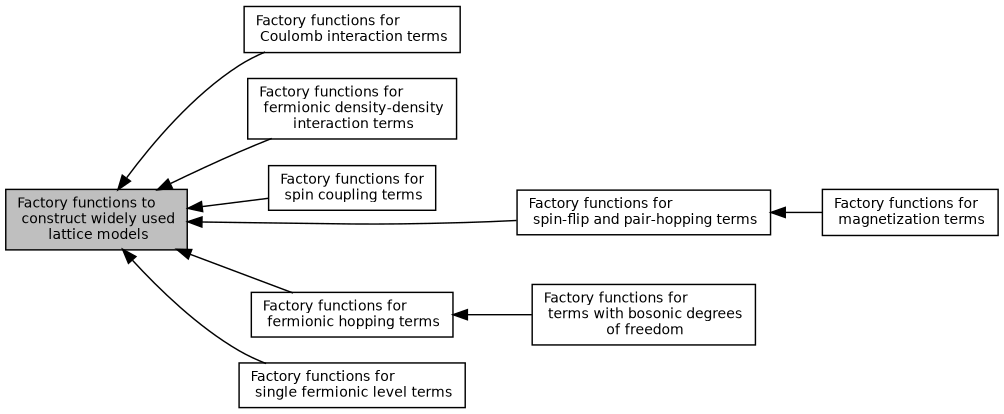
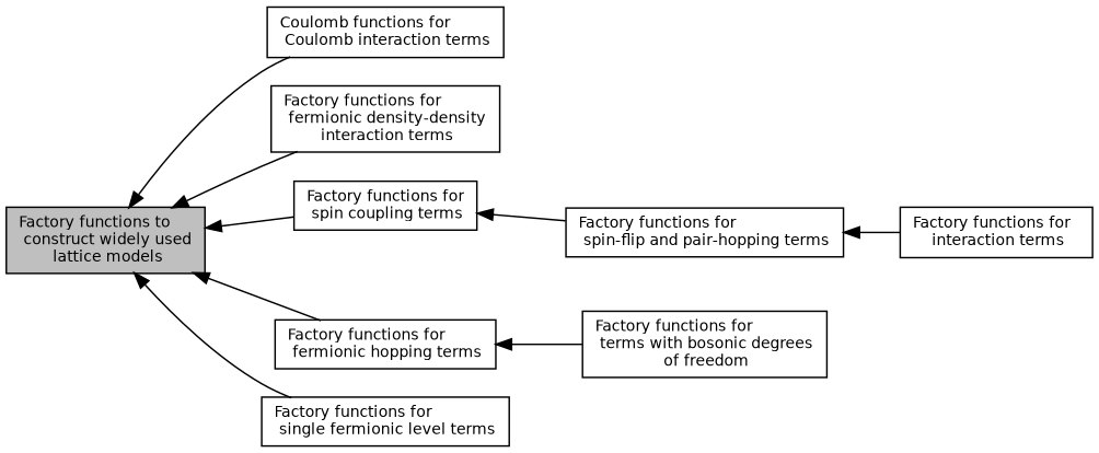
  digraph {
    rankdir=LR
    node [color=black fillcolor=white fontname=Helvetica fontsize=10 shape=record style=filled]
    edge [dir=back fontname=Helvetica fontsize=10 labelfontname=Helvetica labelfontsize=10 shape=plaintext style=solid]
-   n1 [height=0.2 label="Factory functions for\l magnetization terms" width=0.4]
-   n2 [height=0.2 label="Factory functions for\l Coulomb interaction terms" width=0.4]
+   n1 [height=0.2 label="Factory functions for\l interaction terms" width=0.4]
+   n2 [height=0.2 label="Coulomb functions for\l Coulomb interaction terms" width=0.4]
    n3 [height=0.2 label="Factory functions for\l fermionic density-density\l interaction terms" width=0.4]
    n4 [fillcolor=grey75 fontcolor=black height=0.2 label="Factory functions to\l construct widely used\l lattice models" width=0.4]
    n5 [height=0.2 label="Factory functions for\l spin coupling terms" width=0.4]
    n6 [height=0.2 label="Factory functions for\l spin-flip and pair-hopping terms" width=0.4]
    n7 [height=0.2 label="Factory functions for\l fermionic hopping terms" width=0.4]
    n8 [height=0.2 label="Factory functions for\l single fermionic level terms" width=0.4]
    n9 [height=0.2 label="Factory functions for\l terms with bosonic degrees\l of freedom" width=0.4]
    n4 -> n2
    n4 -> n3
    n4 -> n5
-   n4 -> n6
+   n5 -> n6
    n4 -> n7
    n4 -> n8
    n6 -> n1
    n7 -> n9
  }
